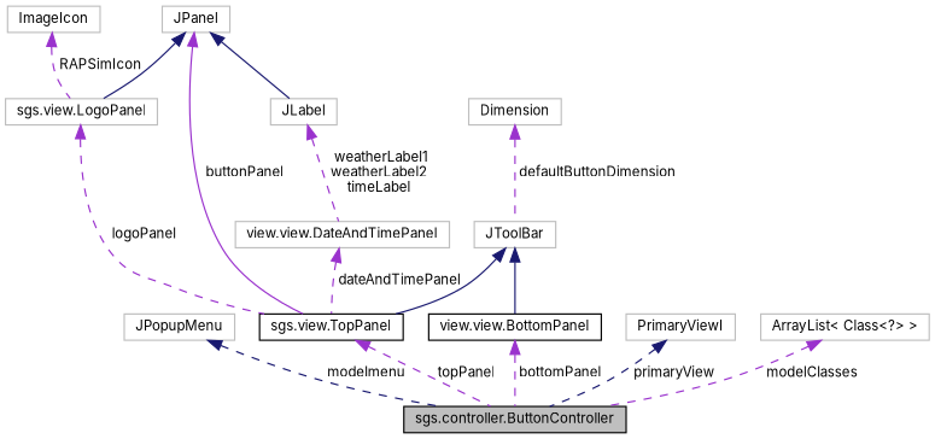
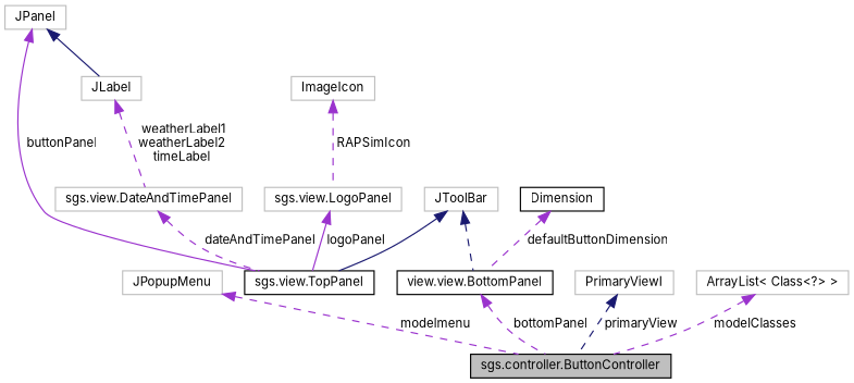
  digraph {
    fontname=Inter
    node [color=grey75 fillcolor=white fontname=Inter fontsize=10 shape=record style=filled]
    edge [color=darkorchid3 dir=back fontname=Inter fontsize=10 labelfontname=Helvetica labelfontsize=10 style=dashed]
    n1 [color=black fillcolor=grey75 fontcolor=black height=0.2 label="sgs.controller.ButtonController" width=0.4]
    n2 [height=0.2 label=JPopupMenu width=0.4]
    n3 [color=black height=0.2 label="view.view.BottomPanel" width=0.4]
    n4 [height=0.2 label=JToolBar width=0.4]
    n5 [color=black height=0.2 label="sgs.view.TopPanel" width=0.4]
-   n6 [height=0.2 label=Dimension width=0.4]
+   n6 [color=black height=0.2 label=Dimension width=0.4]
    n7 [height=0.2 label=PrimaryViewI width=0.4]
    n8 [height=0.2 label=JPanel width=0.4]
    n9 [height=0.2 label="sgs.view.LogoPanel" width=0.4]
    n10 [height=0.2 label=JLabel width=0.4]
-   n11 [height=0.2 label="view.view.DateAndTimePanel" width=0.4]
+   n11 [height=0.2 label="sgs.view.DateAndTimePanel" width=0.4]
    n12 [height=0.2 label=ImageIcon width=0.4]
    n13 [height=0.2 label="ArrayList\< Class\<?\> \>" width=0.4]
-   n2 -> n1 [color=midnightblue label=" modelmenu"]
+   n2 -> n1 [label=" modelmenu"]
    n3 -> n1 [label=" bottomPanel"]
-   n4 -> n3 [color=midnightblue style=solid]
+   n4 -> n3 [color=midnightblue]
    n4 -> n5 [color=midnightblue style=solid]
-   n5 -> n1 [label=" topPanel"]
-   n6 -> n4 [label=" defaultButtonDimension"]
+   n6 -> n3 [label=" defaultButtonDimension"]
    n7 -> n1 [color=midnightblue label=" primaryView"]
    n8 -> n5 [label=" buttonPanel" style=solid]
-   n8 -> n9 [color=midnightblue style=solid]
    n8 -> n10 [color=midnightblue style=solid]
-   n9 -> n5 [label=" logoPanel"]
+   n9 -> n5 [label=" logoPanel" style=solid]
    n10 -> n11 [label=" weatherLabel1\nweatherLabel2\ntimeLabel"]
    n11 -> n5 [label=" dateAndTimePanel"]
    n12 -> n9 [label=" RAPSimIcon"]
    n13 -> n1 [label=" modelClasses"]
  }
